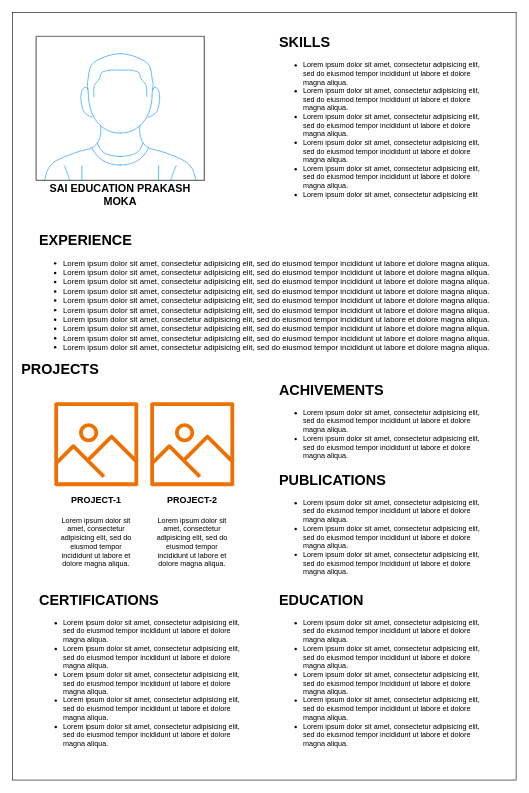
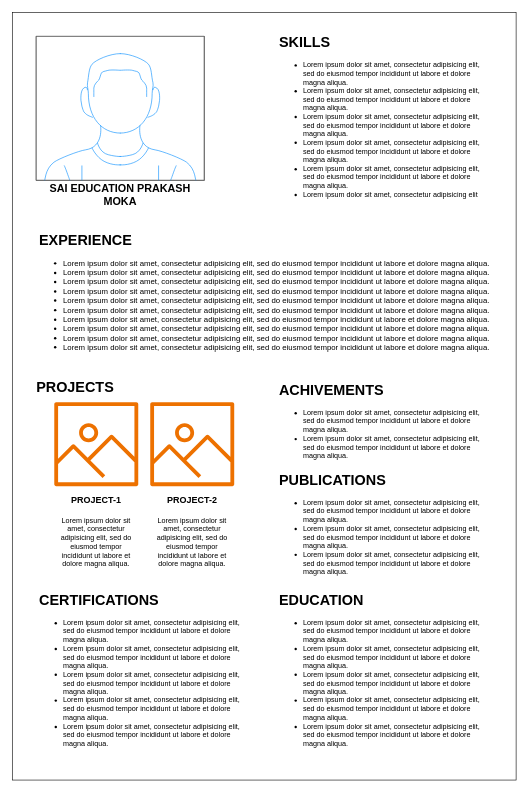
  <mxCell id="0" />
  <mxCell id="1" parent="0" />
  <mxCell id="2" value="" style="rounded=0;whiteSpace=wrap;html=1;strokeColor=default;align=center;verticalAlign=middle;fontFamily=Helvetica;fontSize=12;fontColor=default;fillColor=default;" vertex="1" parent="1"><mxGeometry width="840" height="1280" as="geometry" x="20" y="20" /></mxCell>
  <mxCell id="3" value="" style="rounded=0;whiteSpace=wrap;html=1;align=center;" vertex="1" parent="1"><mxGeometry x="60" y="60" width="280" height="240" as="geometry" /></mxCell>
  <mxCell id="4" value="" style="verticalLabelPosition=bottom;shadow=0;dashed=0;align=center;html=1;verticalAlign=top;strokeWidth=1;shape=mxgraph.mockup.containers.userMale;strokeColor=#666666;strokeColor2=#008cff;" vertex="1" parent="1"><mxGeometry x="60" y="60" width="280" height="240" as="geometry" /></mxCell>
  <mxCell id="5" value="&lt;h2&gt;SAI EDUCATION PRAKASH MOKA&lt;/h2&gt;" style="text;html=1;strokeColor=none;fillColor=none;align=center;verticalAlign=middle;whiteSpace=wrap;rounded=0;" vertex="1" parent="1"><mxGeometry x="60" y="310" width="280" height="30" as="geometry" /></mxCell>
  <mxCell id="6" value="&lt;h1&gt;SKILLS&lt;/h1&gt;&lt;p&gt;&lt;/p&gt;&lt;ul&gt;&lt;li&gt;&lt;span style=&quot;background-color: initial;&quot;&gt;Lorem ipsum dolor sit amet, consectetur adipisicing elit, sed do eiusmod tempor incididunt ut labore et dolore magna aliqua.&lt;/span&gt;&lt;/li&gt;&lt;li style=&quot;border-color: var(--border-color);&quot;&gt;Lorem ipsum dolor sit amet, consectetur adipisicing elit, sed do eiusmod tempor incididunt ut labore et dolore magna aliqua.&lt;/li&gt;&lt;li style=&quot;border-color: var(--border-color);&quot;&gt;Lorem ipsum dolor sit amet, consectetur adipisicing elit, sed do eiusmod tempor incididunt ut labore et dolore magna aliqua.&lt;/li&gt;&lt;li style=&quot;border-color: var(--border-color);&quot;&gt;Lorem ipsum dolor sit amet, consectetur adipisicing elit, sed do eiusmod tempor incididunt ut labore et dolore magna aliqua.&lt;/li&gt;&lt;li style=&quot;border-color: var(--border-color);&quot;&gt;Lorem ipsum dolor sit amet, consectetur adipisicing elit, sed do eiusmod tempor incididunt ut labore et dolore magna aliqua.&lt;/li&gt;&lt;li style=&quot;border-color: var(--border-color);&quot;&gt;Lorem ipsum dolor sit amet, consectetur adipisicing elit&lt;/li&gt;&lt;/ul&gt;&lt;p&gt;&lt;/p&gt;" style="text;html=1;strokeColor=none;fillColor=none;spacing=5;spacingTop=-20;whiteSpace=wrap;overflow=hidden;rounded=0;align=left;" vertex="1" parent="1"><mxGeometry x="460" y="50" width="360" height="300" as="geometry" /></mxCell>
- <mxCell id="7" value="&lt;font style=&quot;font-size: 24px;&quot;&gt;&lt;b&gt;PROJECTS&lt;/b&gt;&lt;/font&gt;" style="text;html=1;strokeColor=none;fillColor=none;align=center;verticalAlign=middle;whiteSpace=wrap;rounded=0;" vertex="1" parent="1"><mxGeometry x="35" y="600" width="130" height="30" as="geometry" /></mxCell>
+ <mxCell id="7" value="&lt;font style=&quot;font-size: 24px;&quot;&gt;&lt;b&gt;PROJECTS&lt;/b&gt;&lt;/font&gt;" style="text;html=1;strokeColor=none;fillColor=none;align=center;verticalAlign=middle;whiteSpace=wrap;rounded=0;" vertex="1" parent="1"><mxGeometry x="60" y="630" width="130" height="30" as="geometry" /></mxCell>
  <mxCell id="8" value="" style="sketch=0;outlineConnect=0;fontColor=#232F3E;gradientColor=none;fillColor=#ED7100;strokeColor=none;dashed=0;verticalLabelPosition=bottom;verticalAlign=top;align=center;html=1;fontSize=12;fontStyle=0;aspect=fixed;pointerEvents=1;shape=mxgraph.aws4.container_registry_image;" vertex="1" parent="1"><mxGeometry x="90" y="670" width="140" height="140" as="geometry" /></mxCell>
  <mxCell id="9" value="" style="sketch=0;outlineConnect=0;fontColor=#232F3E;gradientColor=none;fillColor=#ED7100;strokeColor=none;dashed=0;verticalLabelPosition=bottom;verticalAlign=top;align=center;html=1;fontSize=12;fontStyle=0;aspect=fixed;pointerEvents=1;shape=mxgraph.aws4.container_registry_image;" vertex="1" parent="1"><mxGeometry x="250" y="670" width="140" height="140" as="geometry" /></mxCell>
  <mxCell id="10" value="&lt;h1 style=&quot;&quot;&gt;&lt;font style=&quot;font-size: 15px;&quot;&gt;PROJECT-1&lt;/font&gt;&lt;/h1&gt;&lt;p&gt;&lt;/p&gt;&lt;span style=&quot;background-color: initial;&quot;&gt;&lt;div style=&quot;&quot;&gt;&lt;span style=&quot;background-color: initial; text-align: left;&quot;&gt;Lorem ipsum dolor sit amet, consectetur adipisicing elit, sed do eiusmod tempor incididunt ut labore et dolore magna aliqua.&lt;/span&gt;&lt;br&gt;&lt;/div&gt;&lt;/span&gt;&lt;p&gt;&lt;/p&gt;" style="text;html=1;strokeColor=none;fillColor=none;spacing=5;spacingTop=-20;whiteSpace=wrap;overflow=hidden;rounded=0;align=center;" vertex="1" parent="1"><mxGeometry x="90" y="810" width="140" height="180" as="geometry" /></mxCell>
  <mxCell id="11" value="&lt;h1 style=&quot;&quot;&gt;&lt;font style=&quot;font-size: 15px;&quot;&gt;PROJECT-2&lt;/font&gt;&lt;/h1&gt;&lt;p&gt;&lt;/p&gt;&lt;span style=&quot;background-color: initial;&quot;&gt;Lorem ipsum dolor sit amet, consectetur adipisicing elit, sed do eiusmod tempor incididunt ut labore et dolore magna aliqua.&lt;/span&gt;&lt;br&gt;&lt;p&gt;&lt;/p&gt;" style="text;html=1;strokeColor=none;fillColor=none;spacing=5;spacingTop=-20;whiteSpace=wrap;overflow=hidden;rounded=0;align=center;" vertex="1" parent="1"><mxGeometry x="250" y="810" width="140" height="180" as="geometry" /></mxCell>
  <mxCell id="12" value="&lt;h1&gt;CERTIFICATIONS&lt;/h1&gt;&lt;p&gt;&lt;/p&gt;&lt;ul&gt;&lt;li&gt;&lt;span style=&quot;background-color: initial;&quot;&gt;Lorem ipsum dolor sit amet, consectetur adipisicing elit, sed do eiusmod tempor incididunt ut labore et dolore magna aliqua.&lt;/span&gt;&lt;/li&gt;&lt;li style=&quot;border-color: var(--border-color);&quot;&gt;Lorem ipsum dolor sit amet, consectetur adipisicing elit, sed do eiusmod tempor incididunt ut labore et dolore magna aliqua.&lt;/li&gt;&lt;li style=&quot;border-color: var(--border-color);&quot;&gt;Lorem ipsum dolor sit amet, consectetur adipisicing elit, sed do eiusmod tempor incididunt ut labore et dolore magna aliqua.&lt;/li&gt;&lt;li style=&quot;border-color: var(--border-color);&quot;&gt;Lorem ipsum dolor sit amet, consectetur adipisicing elit, sed do eiusmod tempor incididunt ut labore et dolore magna aliqua.&lt;/li&gt;&lt;li style=&quot;border-color: var(--border-color);&quot;&gt;Lorem ipsum dolor sit amet, consectetur adipisicing elit, sed do eiusmod tempor incididunt ut labore et dolore magna aliqua.&lt;/li&gt;&lt;/ul&gt;&lt;p&gt;&lt;/p&gt;" style="text;html=1;strokeColor=none;fillColor=none;spacing=5;spacingTop=-20;whiteSpace=wrap;overflow=hidden;rounded=0;align=left;" vertex="1" parent="1"><mxGeometry x="60" y="980" width="360" height="300" as="geometry" /></mxCell>
  <mxCell id="13" value="&lt;h1&gt;EDUCATION&lt;/h1&gt;&lt;p&gt;&lt;/p&gt;&lt;ul&gt;&lt;li&gt;&lt;span style=&quot;background-color: initial;&quot;&gt;Lorem ipsum dolor sit amet, consectetur adipisicing elit, sed do eiusmod tempor incididunt ut labore et dolore magna aliqua.&lt;/span&gt;&lt;/li&gt;&lt;li style=&quot;border-color: var(--border-color);&quot;&gt;Lorem ipsum dolor sit amet, consectetur adipisicing elit, sed do eiusmod tempor incididunt ut labore et dolore magna aliqua.&lt;/li&gt;&lt;li style=&quot;border-color: var(--border-color);&quot;&gt;Lorem ipsum dolor sit amet, consectetur adipisicing elit, sed do eiusmod tempor incididunt ut labore et dolore magna aliqua.&lt;/li&gt;&lt;li style=&quot;border-color: var(--border-color);&quot;&gt;Lorem ipsum dolor sit amet, consectetur adipisicing elit, sed do eiusmod tempor incididunt ut labore et dolore magna aliqua.&lt;/li&gt;&lt;li style=&quot;border-color: var(--border-color);&quot;&gt;Lorem ipsum dolor sit amet, consectetur adipisicing elit, sed do eiusmod tempor incididunt ut labore et dolore magna aliqua.&lt;/li&gt;&lt;/ul&gt;&lt;p&gt;&lt;/p&gt;" style="text;html=1;strokeColor=none;fillColor=none;spacing=5;spacingTop=-20;whiteSpace=wrap;overflow=hidden;rounded=0;align=left;" vertex="1" parent="1"><mxGeometry x="460" y="980" width="360" height="280" as="geometry" /></mxCell>
  <mxCell id="14" value="&lt;h1&gt;EXPERIENCE&lt;/h1&gt;&lt;p&gt;&lt;/p&gt;&lt;ul style=&quot;font-size: 13px;&quot;&gt;&lt;li&gt;&lt;span style=&quot;background-color: initial;&quot;&gt;Lorem ipsum dolor sit amet, consectetur adipisicing elit, sed do eiusmod tempor incididunt ut labore et dolore magna aliqua.&lt;/span&gt;&lt;/li&gt;&lt;li style=&quot;border-color: var(--border-color);&quot;&gt;Lorem ipsum dolor sit amet, consectetur adipisicing elit, sed do eiusmod tempor incididunt ut labore et dolore magna aliqua.&lt;/li&gt;&lt;li style=&quot;border-color: var(--border-color);&quot;&gt;Lorem ipsum dolor sit amet, consectetur adipisicing elit, sed do eiusmod tempor incididunt ut labore et dolore magna aliqua.&lt;/li&gt;&lt;li style=&quot;border-color: var(--border-color);&quot;&gt;Lorem ipsum dolor sit amet, consectetur adipisicing elit, sed do eiusmod tempor incididunt ut labore et dolore magna aliqua.&lt;/li&gt;&lt;li style=&quot;border-color: var(--border-color);&quot;&gt;Lorem ipsum dolor sit amet, consectetur adipisicing elit, sed do eiusmod tempor incididunt ut labore et dolore magna aliqua.&lt;/li&gt;&lt;li style=&quot;border-color: var(--border-color);&quot;&gt;Lorem ipsum dolor sit amet, consectetur adipisicing elit, sed do eiusmod tempor incididunt ut labore et dolore magna aliqua.&lt;/li&gt;&lt;li style=&quot;border-color: var(--border-color);&quot;&gt;Lorem ipsum dolor sit amet, consectetur adipisicing elit, sed do eiusmod tempor incididunt ut labore et dolore magna aliqua.&lt;/li&gt;&lt;li style=&quot;border-color: var(--border-color);&quot;&gt;Lorem ipsum dolor sit amet, consectetur adipisicing elit, sed do eiusmod tempor incididunt ut labore et dolore magna aliqua.&lt;/li&gt;&lt;li style=&quot;border-color: var(--border-color);&quot;&gt;Lorem ipsum dolor sit amet, consectetur adipisicing elit, sed do eiusmod tempor incididunt ut labore et dolore magna aliqua.&lt;/li&gt;&lt;li style=&quot;border-color: var(--border-color);&quot;&gt;Lorem ipsum dolor sit amet, consectetur adipisicing elit, sed do eiusmod tempor incididunt ut labore et dolore magna aliqua.&lt;/li&gt;&lt;/ul&gt;&lt;p&gt;&lt;/p&gt;" style="text;html=1;strokeColor=none;fillColor=none;spacing=5;spacingTop=-20;whiteSpace=wrap;overflow=hidden;rounded=0;align=left;" vertex="1" parent="1"><mxGeometry x="60" y="380" width="760" height="210" as="geometry" /></mxCell>
  <mxCell id="15" value="&lt;h1&gt;ACHIVEMENTS&lt;br&gt;&lt;/h1&gt;&lt;p&gt;&lt;/p&gt;&lt;ul&gt;&lt;li&gt;&lt;span style=&quot;background-color: initial;&quot;&gt;Lorem ipsum dolor sit amet, consectetur adipisicing elit, sed do eiusmod tempor incididunt ut labore et dolore magna aliqua.&lt;/span&gt;&lt;/li&gt;&lt;li style=&quot;border-color: var(--border-color);&quot;&gt;Lorem ipsum dolor sit amet, consectetur adipisicing elit, sed do eiusmod tempor incididunt ut labore et dolore magna aliqua.&lt;/li&gt;&lt;/ul&gt;&lt;p&gt;&lt;/p&gt;" style="text;html=1;strokeColor=none;fillColor=none;spacing=5;spacingTop=-20;whiteSpace=wrap;overflow=hidden;rounded=0;align=left;" vertex="1" parent="1"><mxGeometry x="460" y="630" width="360" height="170" as="geometry" /></mxCell>
  <mxCell id="16" value="&lt;h1&gt;PUBLICATIONS&lt;/h1&gt;&lt;p&gt;&lt;/p&gt;&lt;ul&gt;&lt;li&gt;&lt;span style=&quot;background-color: initial;&quot;&gt;Lorem ipsum dolor sit amet, consectetur adipisicing elit, sed do eiusmod tempor incididunt ut labore et dolore magna aliqua.&lt;/span&gt;&lt;/li&gt;&lt;li style=&quot;border-color: var(--border-color);&quot;&gt;Lorem ipsum dolor sit amet, consectetur adipisicing elit, sed do eiusmod tempor incididunt ut labore et dolore magna aliqua.&lt;/li&gt;&lt;li style=&quot;border-color: var(--border-color);&quot;&gt;Lorem ipsum dolor sit amet, consectetur adipisicing elit, sed do eiusmod tempor incididunt ut labore et dolore magna aliqua.&lt;/li&gt;&lt;/ul&gt;&lt;p&gt;&lt;/p&gt;" style="text;html=1;strokeColor=none;fillColor=none;spacing=5;spacingTop=-20;whiteSpace=wrap;overflow=hidden;rounded=0;align=left;" vertex="1" parent="1"><mxGeometry x="460" y="780" width="360" height="180" as="geometry" /></mxCell>
  <mxCell id="17" style="edgeStyle=orthogonalEdgeStyle;rounded=0;orthogonalLoop=1;jettySize=auto;html=1;exitX=0.5;exitY=1;exitDx=0;exitDy=0;fontFamily=Helvetica;fontSize=12;fontColor=default;" edge="1" parent="1" source="16" target="16"><mxGeometry relative="1" as="geometry" /></mxCell>
